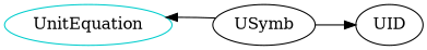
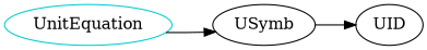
  digraph {
    rankdir=LR
    n1 [color=cyan3 label=UnitEquation shape=oval]
    USymb
    UID
-   USymb -> n1
+   n1 -> USymb
    USymb -> UID
  }
